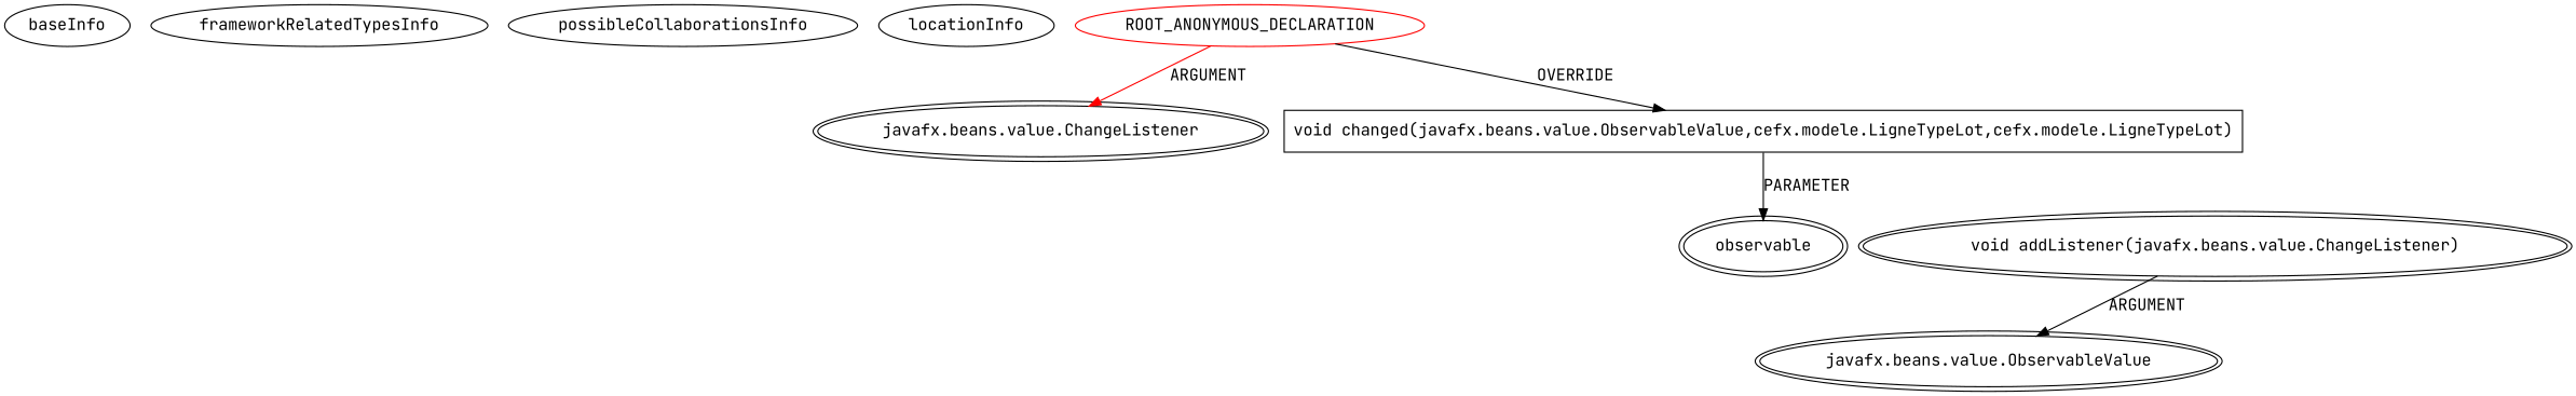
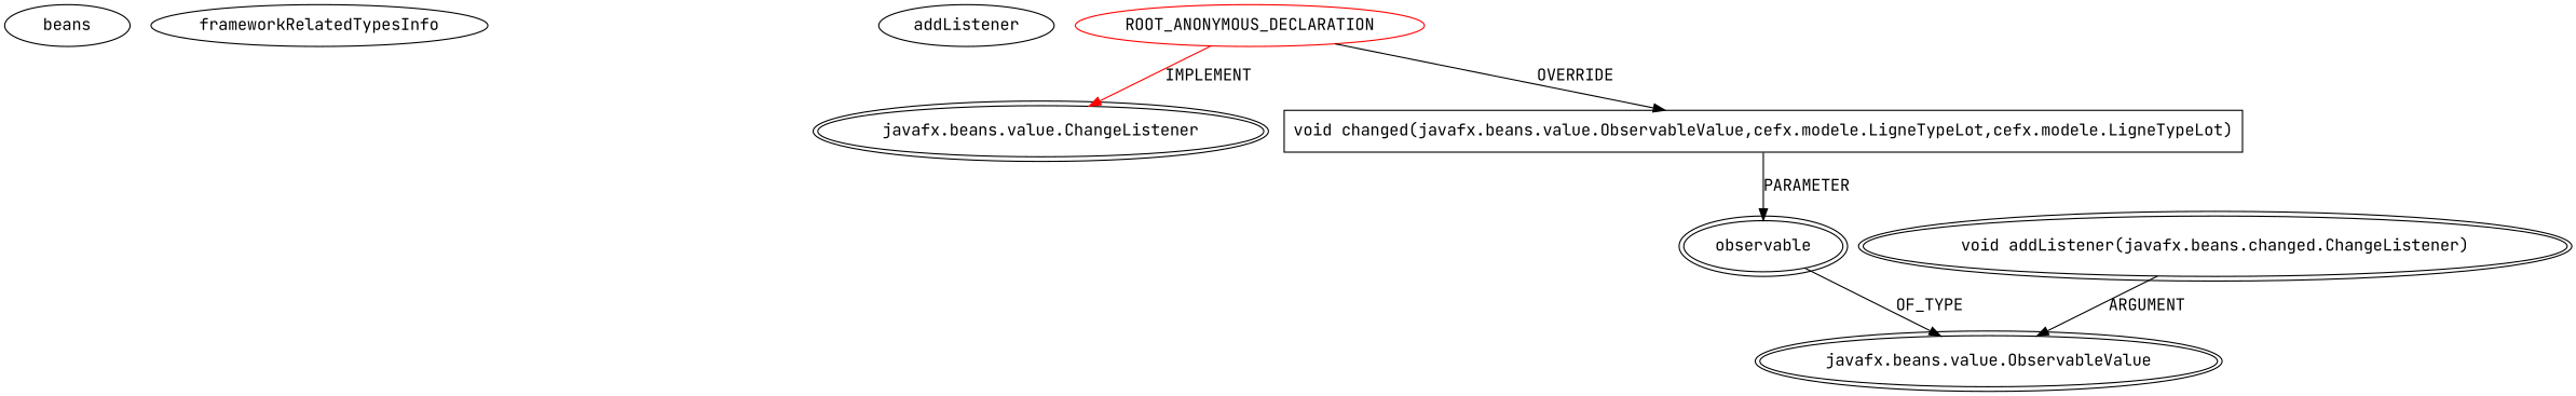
  digraph {
    fontname="JetBrains Mono"
    node [fontname="JetBrains Mono"]
    edge [fontname="JetBrains Mono"]
-   baseInfo [category=extension_graph graphId=2078 isAnonymous=true possibleRelation=false]
+   baseInfo [category=extension_graph graphId=2078 isAnonymous=true possibleRelation=false label=beans]
    frameworkRelatedTypesInfo [0="javafx.beans.value.ChangeListener"]
-   possibleCollaborationsInfo
-   locationInfo [contextSignature="void initializeTabTypeLotsTest()" filePath="/bianconejo-CEFX/CEFX-master/src/cefx/CEOptionsController.java" graphId=2078 projectName="bianconejo-CEFX"]
+   locationInfo [contextSignature="void initializeTabTypeLotsTest()" filePath="/bianconejo-CEFX/CEFX-master/src/cefx/CEOptionsController.java" graphId=2078 projectName="bianconejo-CEFX" label=addListener]
    n5 [color=red isFrameworkType=false label=ROOT_ANONYMOUS_DECLARATION vertexType=ROOT_ANONYMOUS_DECLARATION]
    n6 [isFrameworkType=true label="javafx.beans.value.ChangeListener" peripheries=2 vertexType=FRAMEWORK_INTERFACE_TYPE]
    n7 [isFrameworkType=false label="void changed(javafx.beans.value.ObservableValue,cefx.modele.LigneTypeLot,cefx.modele.LigneTypeLot)" shape=box vertexType=OVERRIDING_METHOD_DECLARATION]
    n8 [isFrameworkType=true label=observable peripheries=2 vertexType=PARAMETER_DECLARATION]
-   n9 [isFrameworkType=true label="void addListener(javafx.beans.value.ChangeListener)" peripheries=2 vertexType=OUTSIDE_CALL]
+   n9 [isFrameworkType=true label="void addListener(javafx.beans.changed.ChangeListener)" peripheries=2 vertexType=OUTSIDE_CALL]
    n10 [isFrameworkType=true label="javafx.beans.value.ObservableValue" peripheries=2 vertexType=FRAMEWORK_INTERFACE_TYPE]
-   n5 -> n6 [color=red label=ARGUMENT]
+   n5 -> n6 [color=red label=IMPLEMENT]
    n5 -> n7 [label=OVERRIDE]
    n7 -> n8 [label=PARAMETER]
+   n8 -> n10 [label=OF_TYPE]
    n9 -> n10 [label=ARGUMENT]
  }
